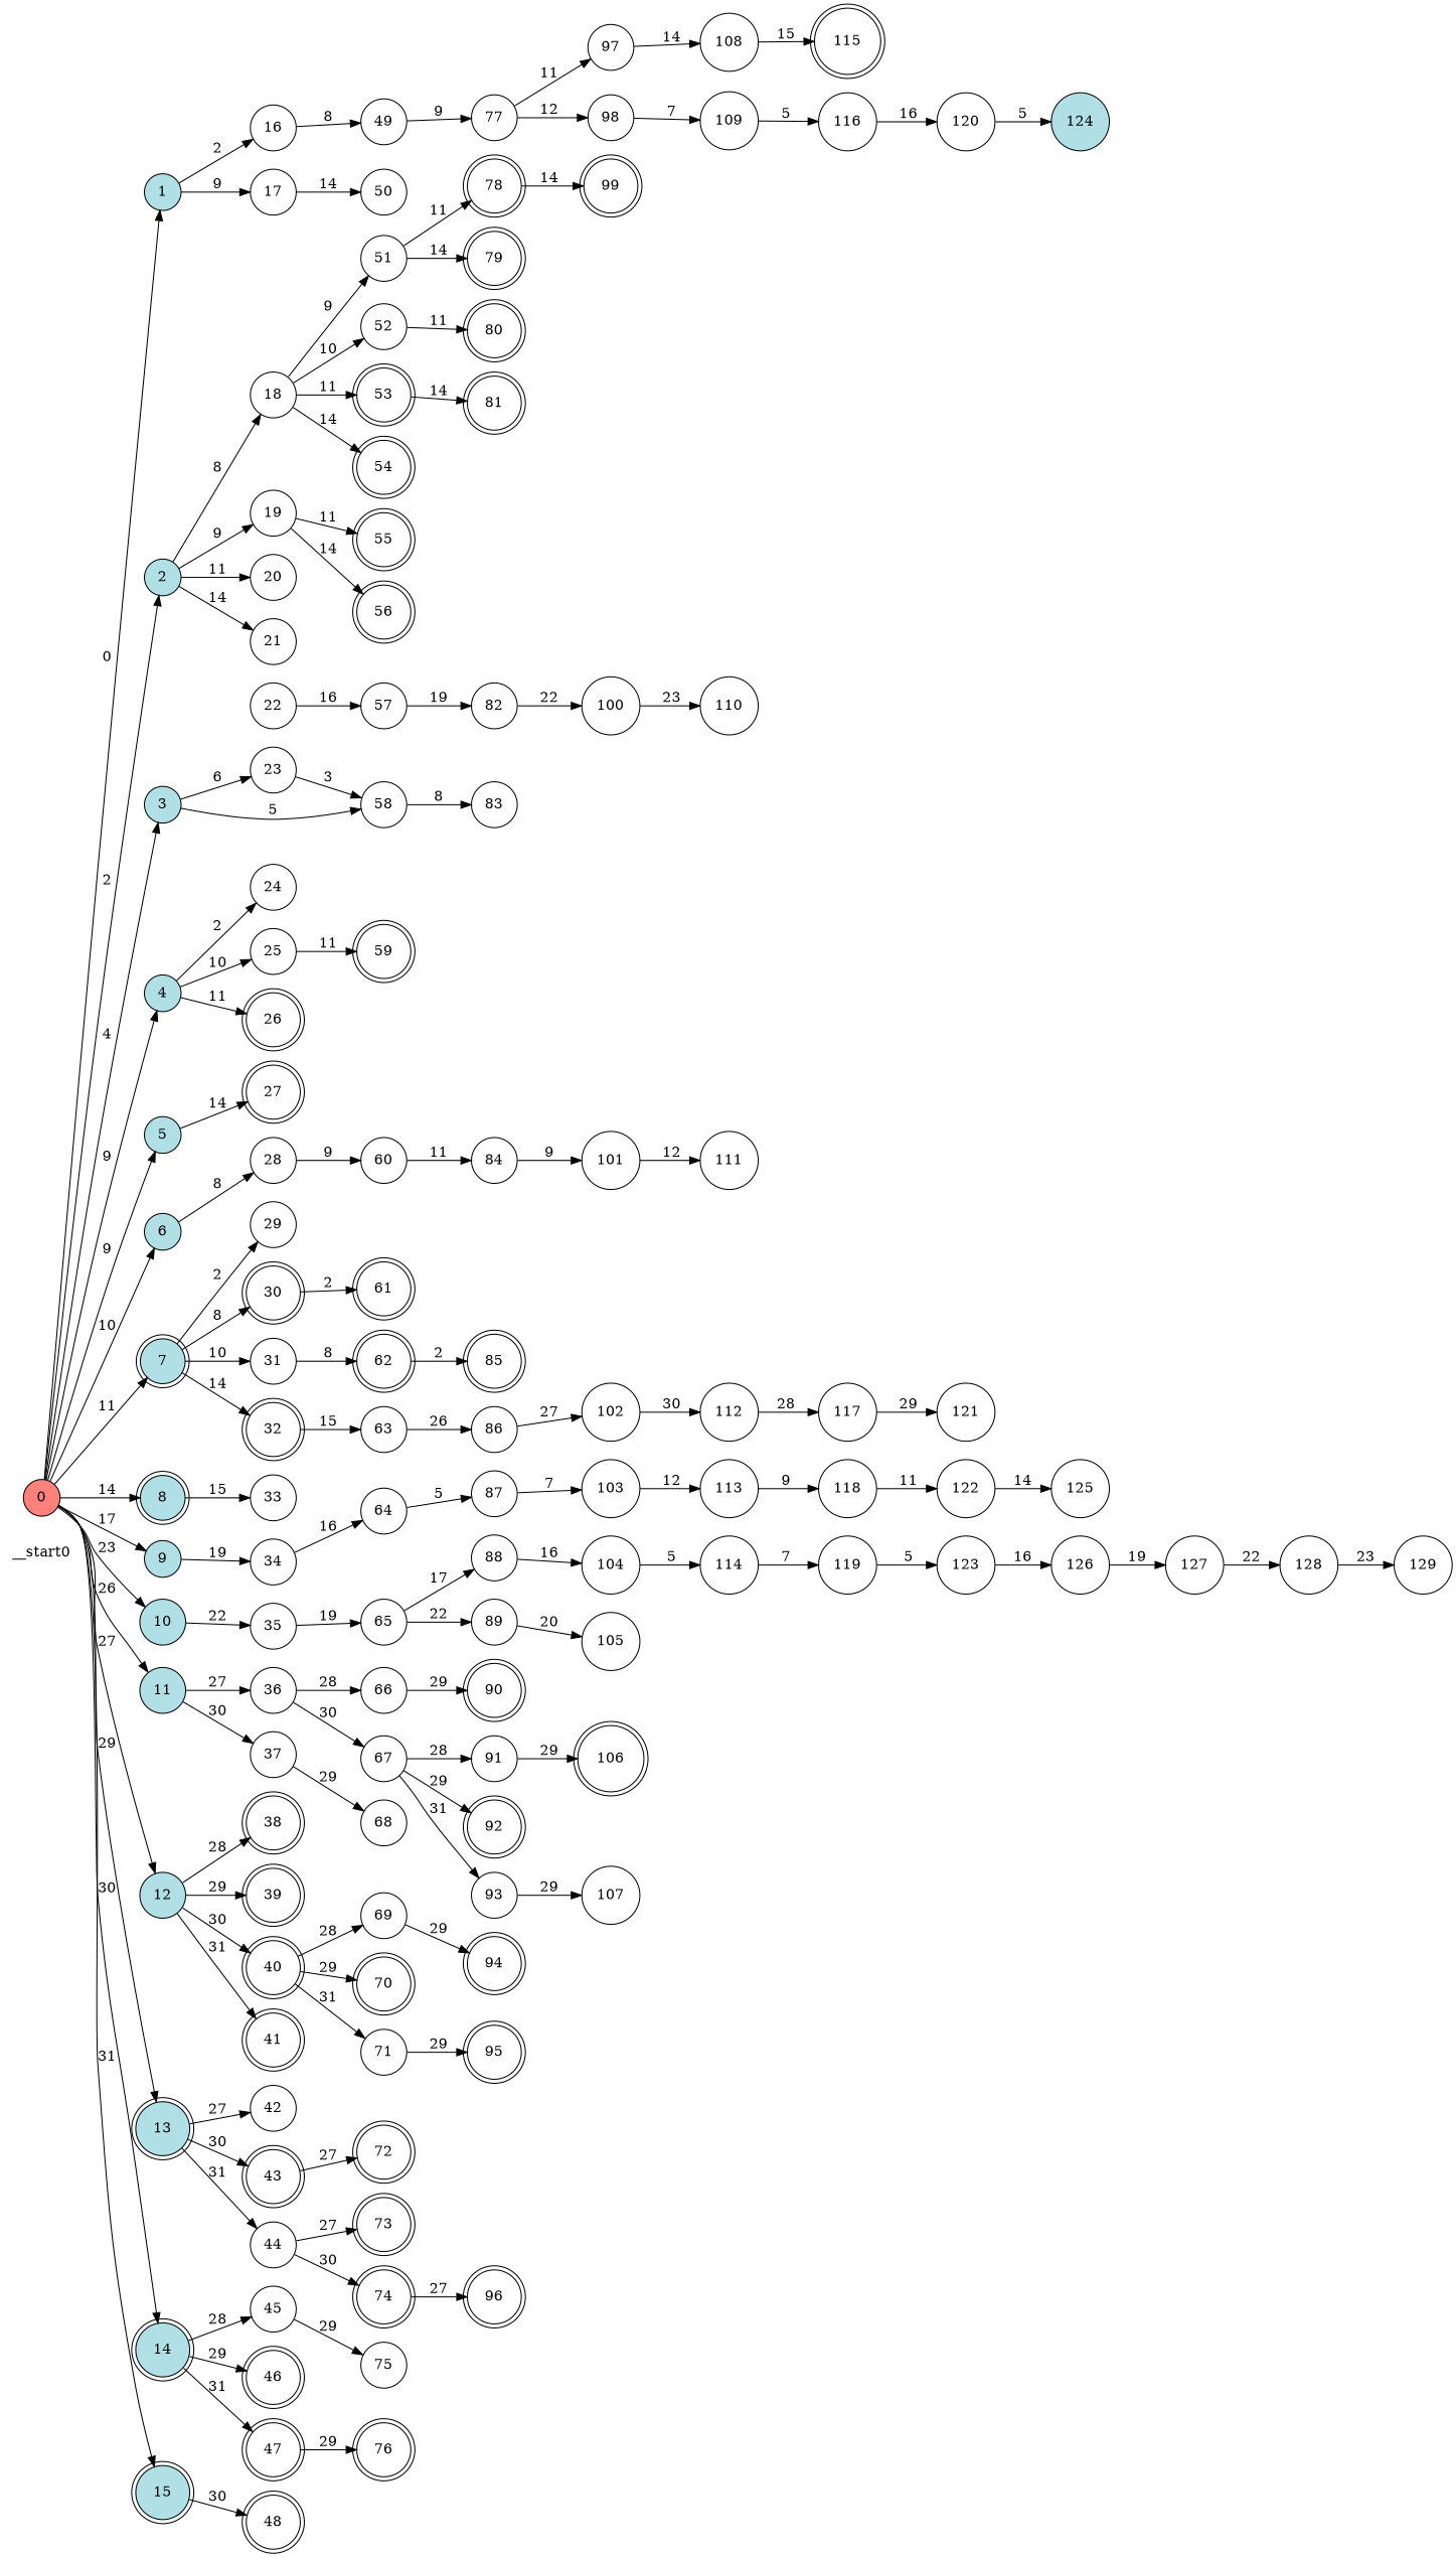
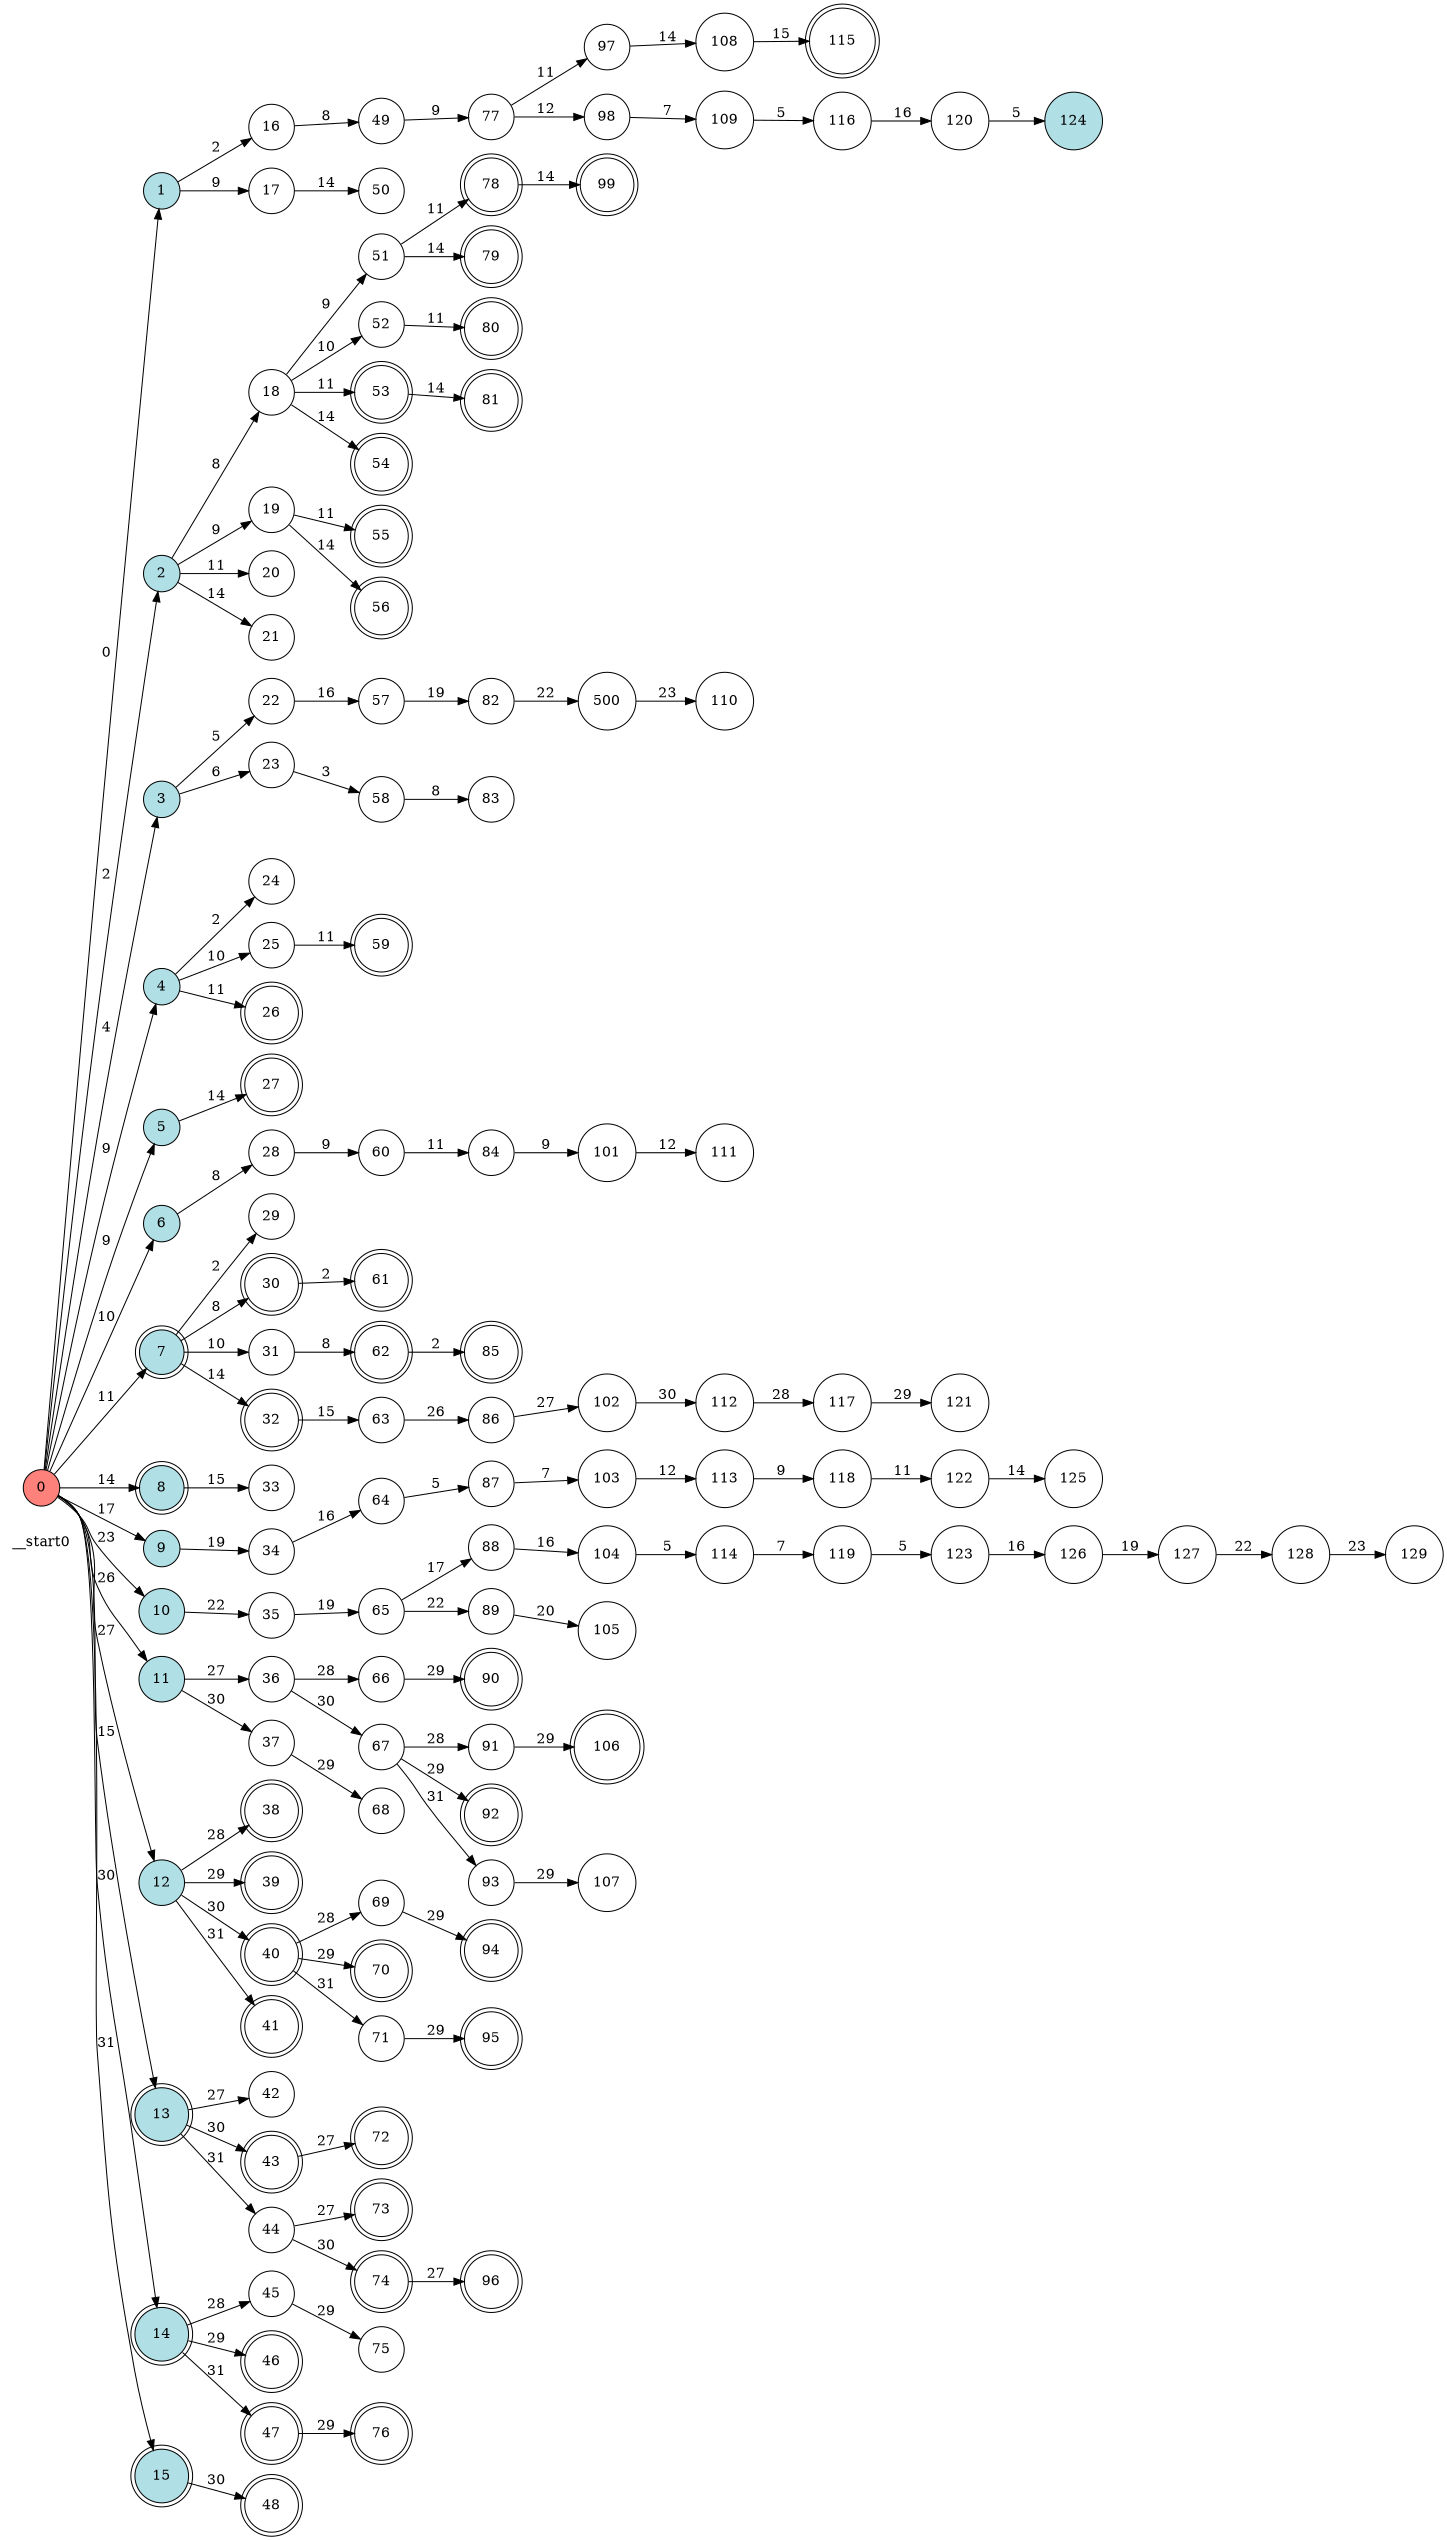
  digraph {
    rankdir=LR
    node [shape=circle color=black fillcolor=white style=filled]
    __start0 [shape=none color="" fillcolor="" style=""]
    n2 [fillcolor="#ff817b" label=0]
    n3 [fillcolor=powderblue label=1]
    n4 [fillcolor=powderblue label=2]
    n5 [fillcolor=powderblue label=3]
    n6 [fillcolor=powderblue label=4]
    n7 [fillcolor=powderblue label=5]
    n8 [fillcolor=powderblue label=6]
    n9 [fillcolor=powderblue label=7 shape=doublecircle style="rounded,filled"]
    n10 [fillcolor=powderblue label=8 shape=doublecircle style="rounded,filled"]
    n11 [fillcolor=powderblue label=9]
    n12 [fillcolor=powderblue label=10]
    n13 [fillcolor=powderblue label=11]
    n14 [fillcolor=powderblue label=12]
    n15 [fillcolor=powderblue label=13 shape=doublecircle style="rounded,filled"]
    n16 [fillcolor=powderblue label=14 shape=doublecircle style="rounded,filled"]
    n17 [fillcolor=powderblue label=15 shape=doublecircle style="rounded,filled"]
    n18 [label=16]
    n19 [label=17]
    n20 [label=18]
    n21 [label=19]
    n22 [label=20]
    n23 [label=21]
    n24 [label=22]
    n25 [label=23]
    n26 [label=24]
    n27 [label=25]
    n28 [label=26 shape=doublecircle style="rounded,filled"]
    n29 [label=27 shape=doublecircle style="rounded,filled"]
    n30 [label=28]
    n31 [label=29]
    n32 [label=30 shape=doublecircle style="rounded,filled"]
    n33 [label=31]
    n34 [label=32 shape=doublecircle style="rounded,filled"]
    n35 [label=33]
    n36 [label=34]
    n37 [label=35]
    n38 [label=36]
    n39 [label=37]
    n40 [label=38 shape=doublecircle style="rounded,filled"]
    n41 [label=39 shape=doublecircle style="rounded,filled"]
    n42 [label=40 shape=doublecircle style="rounded,filled"]
    n43 [label=41 shape=doublecircle style="rounded,filled"]
    n44 [label=42]
    n45 [label=43 shape=doublecircle style="rounded,filled"]
    n46 [label=44]
    n47 [label=45]
    n48 [label=46 shape=doublecircle style="rounded,filled"]
    n49 [label=47 shape=doublecircle style="rounded,filled"]
    n50 [label=48 shape=doublecircle style="rounded,filled"]
    n51 [label=49]
    n52 [label=50]
    n53 [label=51]
    n54 [label=52]
    n55 [label=53 shape=doublecircle style="rounded,filled"]
    n56 [label=54 shape=doublecircle style="rounded,filled"]
    n57 [label=55 shape=doublecircle style="rounded,filled"]
    n58 [label=56 shape=doublecircle style="rounded,filled"]
    n59 [label=57]
    n60 [label=58]
    n61 [label=59 shape=doublecircle style="rounded,filled"]
    n62 [label=60]
    n63 [label=61 shape=doublecircle style="rounded,filled"]
    n64 [label=62 shape=doublecircle style="rounded,filled"]
    n65 [label=63]
    n66 [label=64]
    n67 [label=65]
    n68 [label=66]
    n69 [label=67]
    n70 [label=68]
    n71 [label=69]
    n72 [label=70 shape=doublecircle style="rounded,filled"]
    n73 [label=71]
    n74 [label=72 shape=doublecircle style="rounded,filled"]
    n75 [label=73 shape=doublecircle style="rounded,filled"]
    n76 [label=74 shape=doublecircle style="rounded,filled"]
    n77 [label=75]
    n78 [label=76 shape=doublecircle style="rounded,filled"]
    n79 [label=77]
    n80 [label=78 shape=doublecircle style="rounded,filled"]
    n81 [label=79 shape=doublecircle style="rounded,filled"]
    n82 [label=80 shape=doublecircle style="rounded,filled"]
    n83 [label=81 shape=doublecircle style="rounded,filled"]
    n84 [label=82]
    n85 [label=83]
    n86 [label=84]
    n87 [label=85 shape=doublecircle style="rounded,filled"]
    n88 [label=86]
    n89 [label=87]
    n90 [label=88]
    n91 [label=89]
    n92 [label=90 shape=doublecircle style="rounded,filled"]
    n93 [label=91]
    n94 [label=92 shape=doublecircle style="rounded,filled"]
    n95 [label=93]
    n96 [label=94 shape=doublecircle style="rounded,filled"]
    n97 [label=95 shape=doublecircle style="rounded,filled"]
    n98 [label=96 shape=doublecircle style="rounded,filled"]
    n99 [label=97]
    n100 [label=98]
    n101 [label=99 shape=doublecircle style="rounded,filled"]
-   n102 [label=100]
+   n102 [label=500]
    n103 [label=101]
    n104 [label=102]
    n105 [label=103]
    n106 [label=104]
    n107 [label=105]
    n108 [label=106 shape=doublecircle style="rounded,filled"]
    n109 [label=107]
    n110 [label=108]
    n111 [label=109]
    n112 [label=110]
    n113 [label=111]
    n114 [label=112]
    n115 [label=113]
    n116 [label=114]
    n117 [label=115 shape=doublecircle style="rounded,filled"]
    n118 [label=116]
    n119 [label=117]
    n120 [label=118]
    n121 [label=119]
    n122 [label=120]
    n123 [label=121]
    n124 [label=122]
    n125 [label=123]
    n126 [fillcolor=powderblue label=124]
    n127 [label=125]
    n128 [label=126]
    n129 [label=127]
    n130 [label=128]
    n131 [label=129]
    n2 -> n3 [label=0]
    n2 -> n4 [label=2]
    n2 -> n5 [label=4]
    n2 -> n6 [label=9]
    n2 -> n7 [label=9]
    n2 -> n8 [label=10]
    n2 -> n9 [label=11]
    n2 -> n10 [label=14]
    n2 -> n11 [label=17]
    n2 -> n12 [label=23]
    n2 -> n13 [label=26]
    n2 -> n14 [label=27]
-   n2 -> n15 [label=29]
+   n2 -> n15 [label=15]
    n2 -> n16 [label=30]
    n2 -> n17 [label=31]
    n3 -> n18 [label=2]
    n3 -> n19 [label=9]
    n4 -> n20 [label=8]
    n4 -> n21 [label=9]
    n4 -> n22 [label=11]
    n4 -> n23 [label=14]
-   n5 -> n60 [label=5]
+   n5 -> n24 [label=5]
    n5 -> n25 [label=6]
    n6 -> n26 [label=2]
    n6 -> n27 [label=10]
    n6 -> n28 [label=11]
    n7 -> n29 [label=14]
    n8 -> n30 [label=8]
    n9 -> n31 [label=2]
    n9 -> n32 [label=8]
    n9 -> n33 [label=10]
    n9 -> n34 [label=14]
    n10 -> n35 [label=15]
    n11 -> n36 [label=19]
    n12 -> n37 [label=22]
    n13 -> n38 [label=27]
    n13 -> n39 [label=30]
    n14 -> n40 [label=28]
    n14 -> n41 [label=29]
    n14 -> n42 [label=30]
    n14 -> n43 [label=31]
    n15 -> n44 [label=27]
    n15 -> n45 [label=30]
    n15 -> n46 [label=31]
    n16 -> n47 [label=28]
    n16 -> n48 [label=29]
    n16 -> n49 [label=31]
    n17 -> n50 [label=30]
    n18 -> n51 [label=8]
    n19 -> n52 [label=14]
    n20 -> n53 [label=9]
    n20 -> n54 [label=10]
    n20 -> n55 [label=11]
    n20 -> n56 [label=14]
    n21 -> n57 [label=11]
    n21 -> n58 [label=14]
    n24 -> n59 [label=16]
    n25 -> n60 [label=3]
    n27 -> n61 [label=11]
    n30 -> n62 [label=9]
    n32 -> n63 [label=2]
    n33 -> n64 [label=8]
    n34 -> n65 [label=15]
    n36 -> n66 [label=16]
    n37 -> n67 [label=19]
    n38 -> n68 [label=28]
    n38 -> n69 [label=30]
    n39 -> n70 [label=29]
    n42 -> n71 [label=28]
    n42 -> n72 [label=29]
    n42 -> n73 [label=31]
    n45 -> n74 [label=27]
    n46 -> n75 [label=27]
    n46 -> n76 [label=30]
    n47 -> n77 [label=29]
    n49 -> n78 [label=29]
    n51 -> n79 [label=9]
    n53 -> n80 [label=11]
    n53 -> n81 [label=14]
    n54 -> n82 [label=11]
    n55 -> n83 [label=14]
    n59 -> n84 [label=19]
    n60 -> n85 [label=8]
    n62 -> n86 [label=11]
    n64 -> n87 [label=2]
    n65 -> n88 [label=26]
    n66 -> n89 [label=5]
    n67 -> n90 [label=17]
    n67 -> n91 [label=22]
    n68 -> n92 [label=29]
    n69 -> n93 [label=28]
    n69 -> n94 [label=29]
    n69 -> n95 [label=31]
    n71 -> n96 [label=29]
    n73 -> n97 [label=29]
    n76 -> n98 [label=27]
    n79 -> n99 [label=11]
    n79 -> n100 [label=12]
    n80 -> n101 [label=14]
    n84 -> n102 [label=22]
    n86 -> n103 [label=9]
    n88 -> n104 [label=27]
    n89 -> n105 [label=7]
    n90 -> n106 [label=16]
    n91 -> n107 [label=20]
    n93 -> n108 [label=29]
    n95 -> n109 [label=29]
    n99 -> n110 [label=14]
    n100 -> n111 [label=7]
    n102 -> n112 [label=23]
    n103 -> n113 [label=12]
    n104 -> n114 [label=30]
    n105 -> n115 [label=12]
    n106 -> n116 [label=5]
    n110 -> n117 [label=15]
    n111 -> n118 [label=5]
    n114 -> n119 [label=28]
    n115 -> n120 [label=9]
    n116 -> n121 [label=7]
    n118 -> n122 [label=16]
    n119 -> n123 [label=29]
    n120 -> n124 [label=11]
    n121 -> n125 [label=5]
    n122 -> n126 [label=5]
    n124 -> n127 [label=14]
    n125 -> n128 [label=16]
    n128 -> n129 [label=19]
    n129 -> n130 [label=22]
    n130 -> n131 [label=23]
  }
